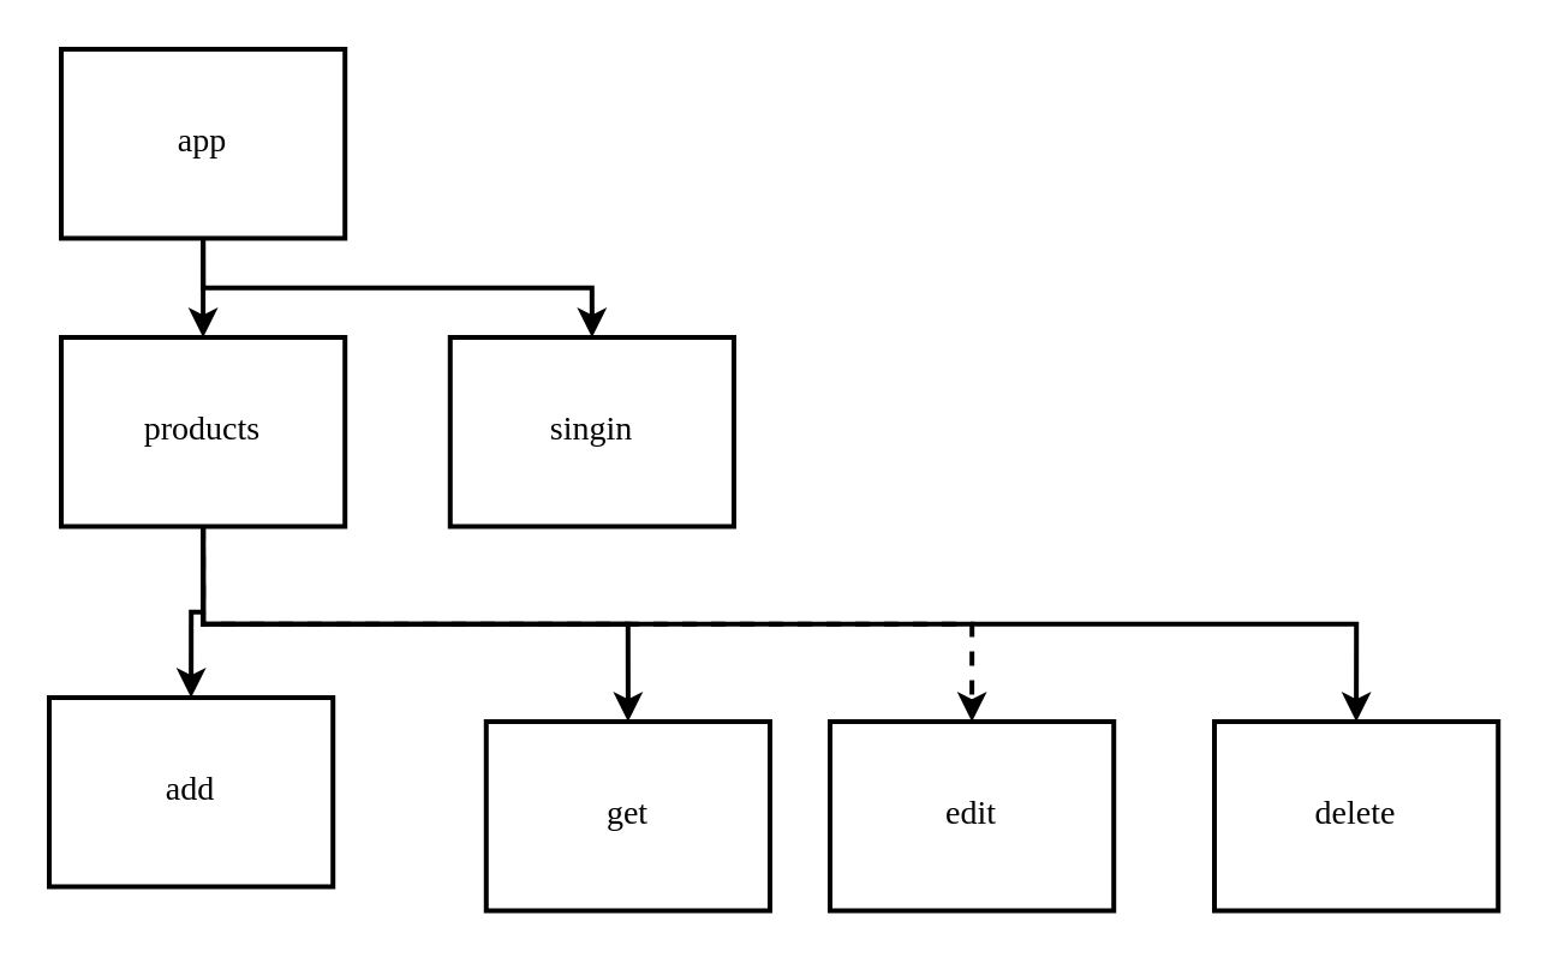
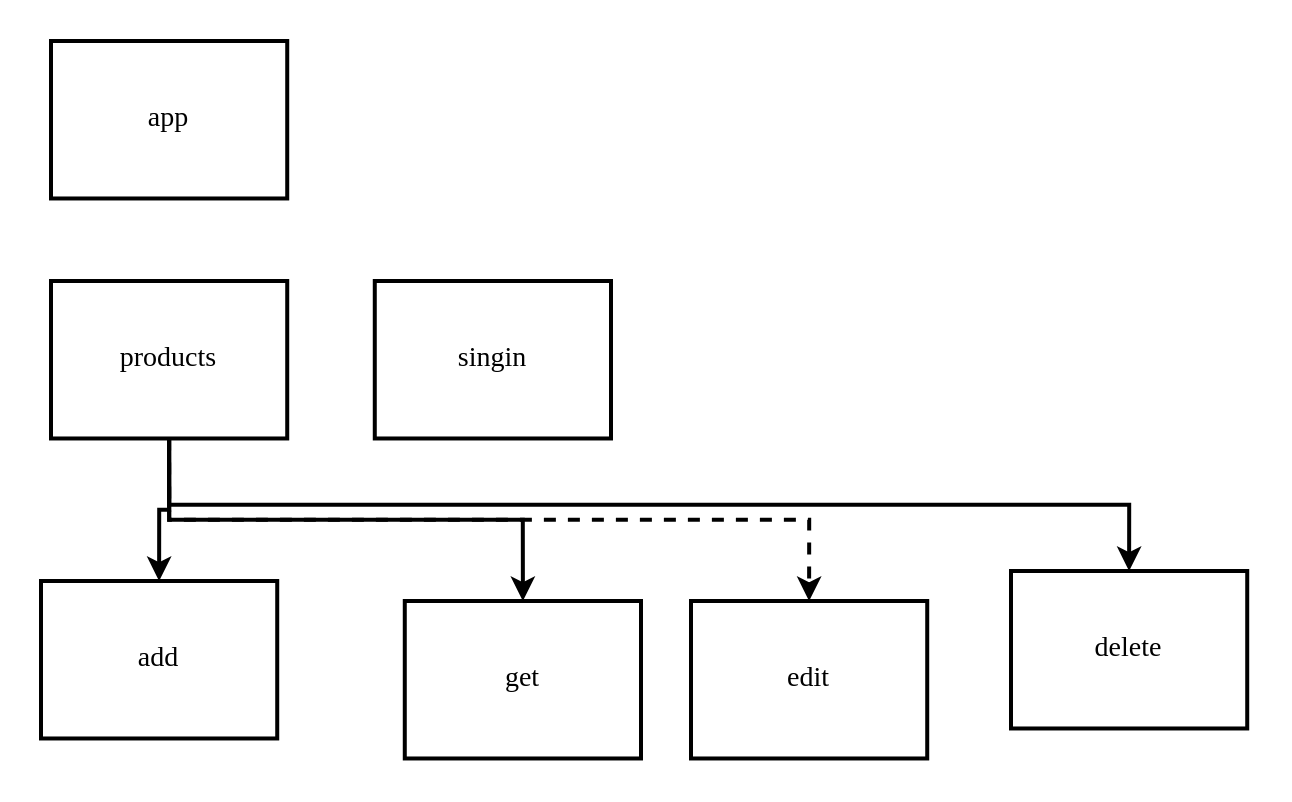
  <mxCell id="0" />
  <mxCell id="1" parent="0" />
- <mxCell id="2" style="edgeStyle=orthogonalEdgeStyle;rounded=0;orthogonalLoop=1;jettySize=auto;html=1;exitX=0.5;exitY=1;exitDx=0;exitDy=0;entryX=0.5;entryY=0;entryDx=0;entryDy=0;fontFamily=Times New Roman;strokeWidth=2;fontSize=14;fontStyle=0" parent="1" source="4" target="9" edge="1"><mxGeometry relative="1" as="geometry" /></mxCell>
- <mxCell id="3" style="edgeStyle=orthogonalEdgeStyle;rounded=0;orthogonalLoop=1;jettySize=auto;html=1;exitX=0.5;exitY=1;exitDx=0;exitDy=0;entryX=0.5;entryY=0;entryDx=0;entryDy=0;fontFamily=Times New Roman;strokeWidth=2;fontSize=14;fontStyle=0" parent="1" source="4" target="14" edge="1"><mxGeometry relative="1" as="geometry" /></mxCell>
  <mxCell id="4" value="app" style="rounded=0;whiteSpace=wrap;html=1;absoluteArcSize=1;arcSize=14;strokeWidth=2;fontFamily=Times New Roman;fontSize=14;fontStyle=0" parent="1" vertex="1"><mxGeometry x="25" y="20" width="118.11" height="78.74" as="geometry" /></mxCell>
  <mxCell id="5" style="edgeStyle=orthogonalEdgeStyle;rounded=0;orthogonalLoop=1;jettySize=auto;html=1;exitX=0.5;exitY=1;exitDx=0;exitDy=0;entryX=0.5;entryY=0;entryDx=0;entryDy=0;fontFamily=Times New Roman;strokeWidth=2;fontSize=14;fontStyle=0" parent="1" source="9" target="10" edge="1"><mxGeometry relative="1" as="geometry" /></mxCell>
  <mxCell id="6" style="edgeStyle=orthogonalEdgeStyle;rounded=0;orthogonalLoop=1;jettySize=auto;html=1;exitX=0.5;exitY=1;exitDx=0;exitDy=0;entryX=0.5;entryY=0;entryDx=0;entryDy=0;fontFamily=Times New Roman;strokeWidth=2;fontSize=14;fontStyle=0" parent="1" source="9" target="11" edge="1"><mxGeometry relative="1" as="geometry" /></mxCell>
  <mxCell id="7" style="edgeStyle=orthogonalEdgeStyle;rounded=0;orthogonalLoop=1;jettySize=auto;html=1;exitX=0.5;exitY=1;exitDx=0;exitDy=0;entryX=0.5;entryY=0;entryDx=0;entryDy=0;fontFamily=Times New Roman;strokeWidth=2;fontSize=14;fontStyle=0;dashed=1;" parent="1" source="9" target="12" edge="1"><mxGeometry relative="1" as="geometry" /></mxCell>
  <mxCell id="8" style="edgeStyle=orthogonalEdgeStyle;rounded=0;orthogonalLoop=1;jettySize=auto;html=1;exitX=0.5;exitY=1;exitDx=0;exitDy=0;entryX=0.5;entryY=0;entryDx=0;entryDy=0;fontFamily=Times New Roman;strokeWidth=2;fontSize=14;fontStyle=0" parent="1" source="9" target="13" edge="1"><mxGeometry relative="1" as="geometry" /></mxCell>
  <mxCell id="9" value="products" style="rounded=0;whiteSpace=wrap;html=1;absoluteArcSize=1;arcSize=14;strokeWidth=2;fontFamily=Times New Roman;fontSize=14;fontStyle=0" parent="1" vertex="1"><mxGeometry x="25" y="140" width="118.11" height="78.74" as="geometry" /></mxCell>
  <mxCell id="10" value="add" style="rounded=0;whiteSpace=wrap;html=1;absoluteArcSize=1;arcSize=14;strokeWidth=2;fontFamily=Times New Roman;fontSize=14;fontStyle=0" parent="1" vertex="1"><mxGeometry x="20" y="290" width="118.11" height="78.74" as="geometry" /></mxCell>
  <mxCell id="11" value="get" style="rounded=0;whiteSpace=wrap;html=1;absoluteArcSize=1;arcSize=14;strokeWidth=2;fontFamily=Times New Roman;fontSize=14;fontStyle=0" parent="1" vertex="1"><mxGeometry x="201.89" y="300" width="118.11" height="78.74" as="geometry" /></mxCell>
  <mxCell id="12" value="edit" style="rounded=0;whiteSpace=wrap;html=1;absoluteArcSize=1;arcSize=14;strokeWidth=2;fontFamily=Times New Roman;fontSize=14;fontStyle=0" parent="1" vertex="1"><mxGeometry x="345" y="300" width="118.11" height="78.74" as="geometry" /></mxCell>
- <mxCell id="13" value="delete" style="rounded=0;whiteSpace=wrap;html=1;absoluteArcSize=1;arcSize=14;strokeWidth=2;fontFamily=Times New Roman;fontSize=14;fontStyle=0" parent="1" vertex="1"><mxGeometry x="505" y="300" width="118.11" height="78.74" as="geometry" /></mxCell>
+ <mxCell id="13" value="delete" style="rounded=0;whiteSpace=wrap;html=1;absoluteArcSize=1;arcSize=14;strokeWidth=2;fontFamily=Times New Roman;fontSize=14;fontStyle=0" parent="1" vertex="1"><mxGeometry x="505" y="285" width="118.11" height="78.74" as="geometry" /></mxCell>
  <mxCell id="14" value="singin" style="rounded=0;whiteSpace=wrap;html=1;absoluteArcSize=1;arcSize=14;strokeWidth=2;fontFamily=Times New Roman;fontSize=14;fontStyle=0" parent="1" vertex="1"><mxGeometry x="186.89" y="140" width="118.11" height="78.74" as="geometry" /></mxCell>
